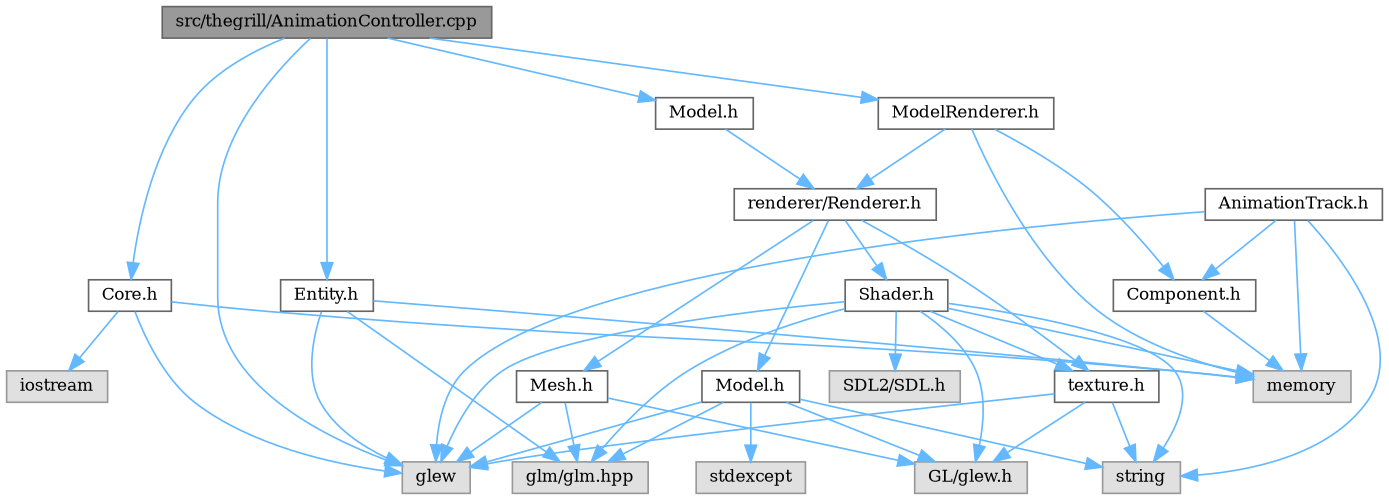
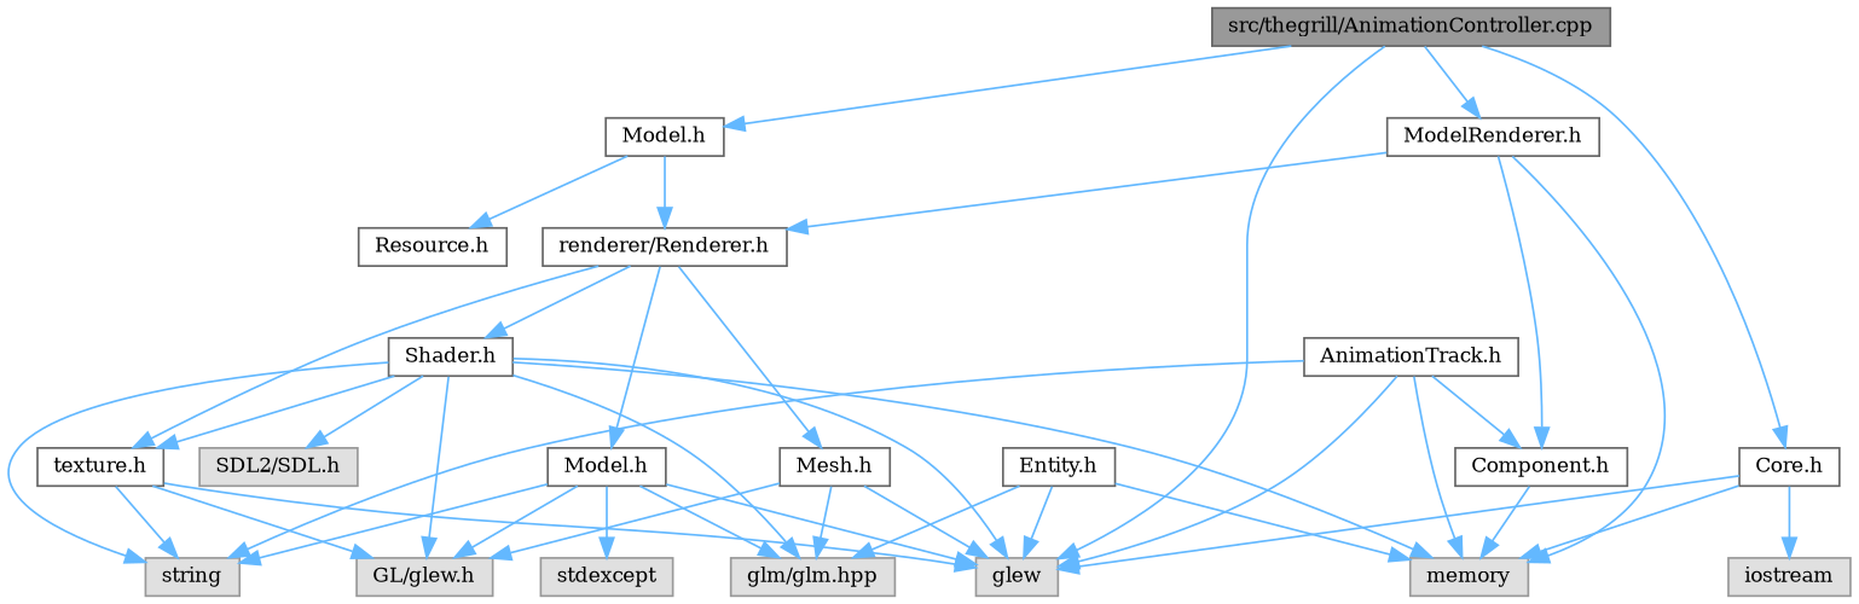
  digraph {
    fontname="DejaVu Serif"
    node [color=grey40 fillcolor=white fontname="DejaVu Serif" fontsize=10 shape=box style=filled]
    edge [color=steelblue1 fontname="DejaVu Serif" fontsize=10 labelfontname=Helvetica labelfontsize=10 style=solid]
    n1 [color=gray40 fillcolor=grey60 fontcolor=black height=0.2 label="src/thegrill/AnimationController.cpp" width=0.4]
    n2 [color=grey60 fillcolor="#E0E0E0" height=0.2 label=glew width=0.4]
    n3 [height=0.2 label="Entity.h" width=0.4]
    n4 [height=0.2 label="Model.h" width=0.4]
    n5 [height=0.2 label="Core.h" width=0.4]
    n6 [height=0.2 label="ModelRenderer.h" width=0.4]
    n7 [color=grey60 fillcolor="#E0E0E0" height=0.2 label=memory width=0.4]
    n8 [color=grey60 fillcolor="#E0E0E0" height=0.2 label="glm/glm.hpp" width=0.4]
+   n9 [height=0.2 label="Resource.h" width=0.4]
    n10 [height=0.2 label="renderer/Renderer.h" width=0.4]
    n11 [color=grey60 fillcolor="#E0E0E0" height=0.2 label=iostream width=0.4]
    n12 [height=0.2 label="Component.h" width=0.4]
    n13 [height=0.2 label="AnimationTrack.h" width=0.4]
    n14 [color=grey60 fillcolor="#E0E0E0" height=0.2 label=string width=0.4]
    n15 [height=0.2 label="Mesh.h" width=0.4]
    n16 [height=0.2 label="Model.h" width=0.4]
    n17 [height=0.2 label="Shader.h" width=0.4]
    n18 [height=0.2 label="texture.h" width=0.4]
    n19 [color=grey60 fillcolor="#E0E0E0" height=0.2 label="GL/glew.h" width=0.4]
    n20 [color=grey60 fillcolor="#E0E0E0" height=0.2 label=stdexcept width=0.4]
    n21 [color=grey60 fillcolor="#E0E0E0" height=0.2 label="SDL2/SDL.h" width=0.4]
    n1 -> n2
-   n1 -> n3
    n1 -> n4
    n1 -> n5
    n1 -> n6
    n3 -> n2
    n3 -> n7
    n3 -> n8
+   n4 -> n9
    n4 -> n10
    n5 -> n2
    n5 -> n7
    n5 -> n11
    n6 -> n7
    n6 -> n10
    n6 -> n12
    n10 -> n15
    n10 -> n16
    n10 -> n17
    n10 -> n18
    n12 -> n7
    n13 -> n2
    n13 -> n7
    n13 -> n12
    n13 -> n14
    n15 -> n2
    n15 -> n8
    n15 -> n19
    n16 -> n2
    n16 -> n8
    n16 -> n14
    n16 -> n19
    n16 -> n20
    n17 -> n2
    n17 -> n7
    n17 -> n8
    n17 -> n14
    n17 -> n18
    n17 -> n19
    n17 -> n21
    n18 -> n2
    n18 -> n14
    n18 -> n19
  }
